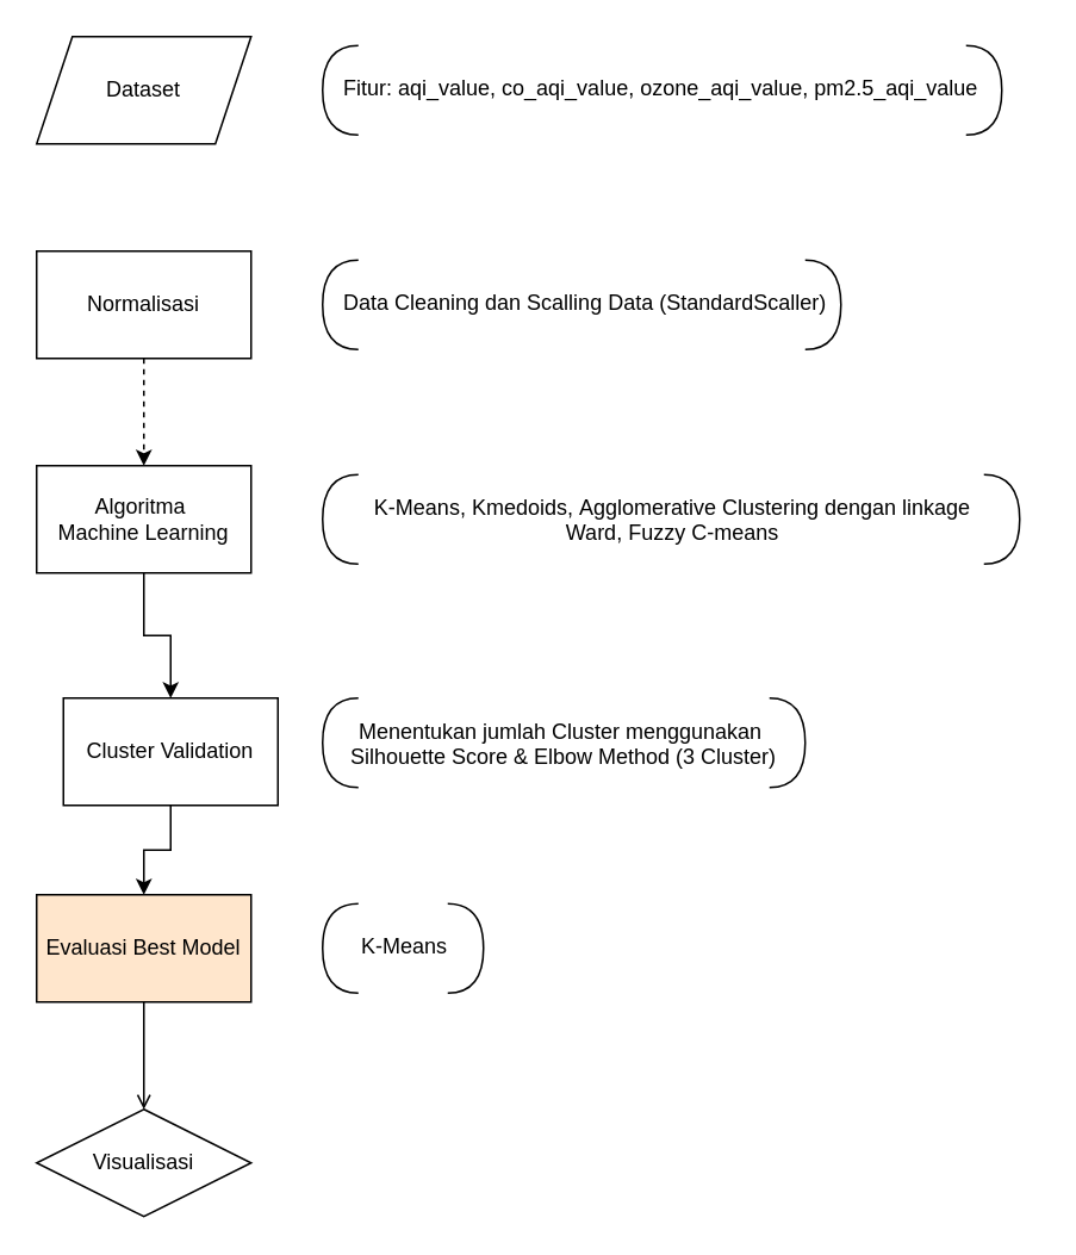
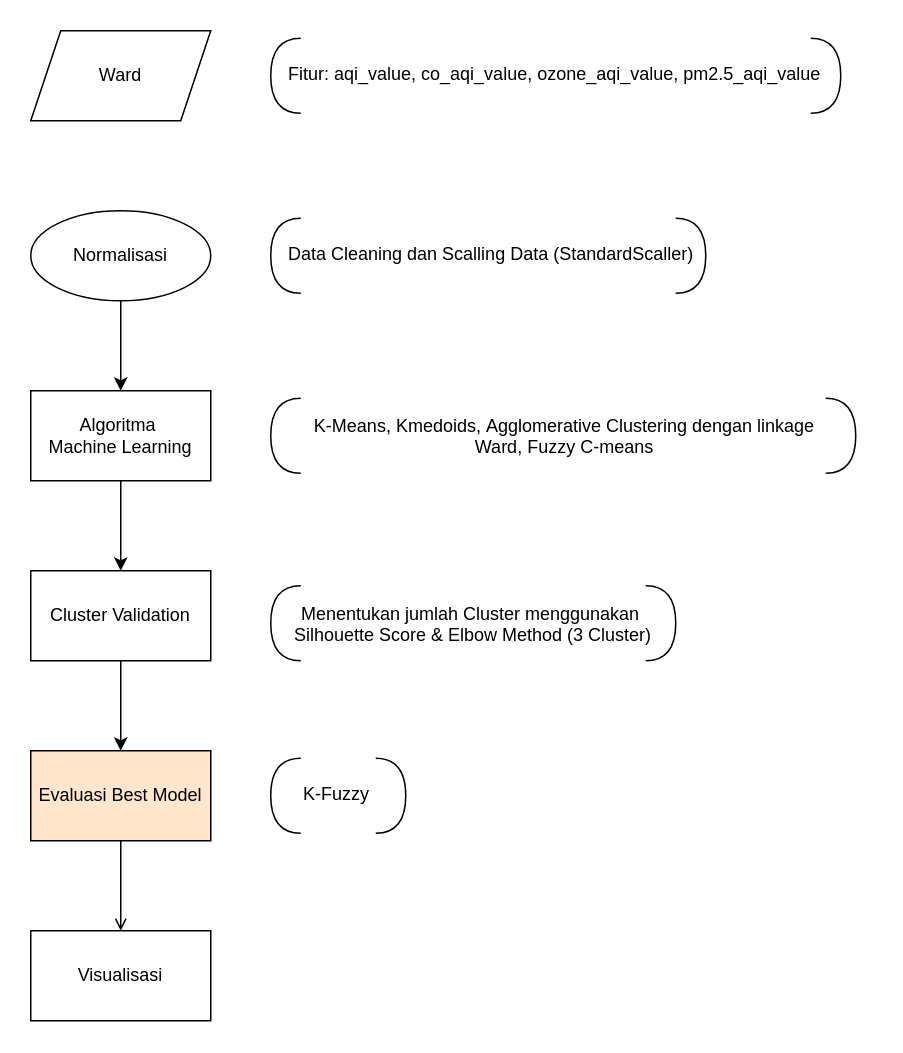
  <mxCell id="0" />
  <mxCell id="1" parent="0" />
- <mxCell id="2" value="Dataset" style="shape=parallelogram;perimeter=parallelogramPerimeter;whiteSpace=wrap;html=1;fixedSize=1;" parent="1" vertex="1"><mxGeometry x="20" y="20" width="120" height="60" as="geometry" /></mxCell>
- <mxCell id="3" value="" style="edgeStyle=orthogonalEdgeStyle;rounded=0;orthogonalLoop=1;jettySize=auto;html=1;dashed=1;" parent="1" source="4" target="6" edge="1"><mxGeometry relative="1" as="geometry" /></mxCell>
- <mxCell id="4" value="Normalisasi" style="rounded=0;whiteSpace=wrap;html=1;" parent="1" vertex="1"><mxGeometry x="20" y="140" width="120" height="60" as="geometry" /></mxCell>
+ <mxCell id="2" value="Ward" style="shape=parallelogram;perimeter=parallelogramPerimeter;whiteSpace=wrap;html=1;fixedSize=1;" parent="1" vertex="1"><mxGeometry x="20" y="20" width="120" height="60" as="geometry" /></mxCell>
+ <mxCell id="3" value="" style="edgeStyle=orthogonalEdgeStyle;rounded=0;orthogonalLoop=1;jettySize=auto;html=1;" parent="1" source="4" target="6" edge="1"><mxGeometry relative="1" as="geometry" /></mxCell>
+ <mxCell id="4" value="Normalisasi" style="ellipse;whiteSpace=wrap;html=1;" parent="1" vertex="1"><mxGeometry x="20" y="140" width="120" height="60" as="geometry" /></mxCell>
  <mxCell id="5" value="" style="edgeStyle=orthogonalEdgeStyle;rounded=0;orthogonalLoop=1;jettySize=auto;html=1;" parent="1" source="6" target="8" edge="1"><mxGeometry relative="1" as="geometry" /></mxCell>
  <mxCell id="6" value="Algoritma&amp;nbsp;&lt;div&gt;Machine Learning&lt;/div&gt;" style="rounded=0;whiteSpace=wrap;html=1;" parent="1" vertex="1"><mxGeometry x="20" y="260" width="120" height="60" as="geometry" /></mxCell>
  <mxCell id="7" value="" style="edgeStyle=orthogonalEdgeStyle;rounded=0;orthogonalLoop=1;jettySize=auto;html=1;" parent="1" source="8" target="10" edge="1"><mxGeometry relative="1" as="geometry" /></mxCell>
- <mxCell id="8" value="Cluster Validation" style="rounded=0;whiteSpace=wrap;html=1;" parent="1" vertex="1"><mxGeometry x="35" y="390" width="120" height="60" as="geometry" /></mxCell>
+ <mxCell id="8" value="Cluster Validation" style="rounded=0;whiteSpace=wrap;html=1;" parent="1" vertex="1"><mxGeometry x="20" y="380" width="120" height="60" as="geometry" /></mxCell>
  <mxCell id="9" value="" style="edgeStyle=orthogonalEdgeStyle;rounded=0;orthogonalLoop=1;jettySize=auto;html=1;endArrow=open;" parent="1" source="10" target="11" edge="1"><mxGeometry relative="1" as="geometry" /></mxCell>
  <mxCell id="10" value="Evaluasi Best Model" style="rounded=0;whiteSpace=wrap;html=1;fillColor=#ffe6cc;" parent="1" vertex="1"><mxGeometry x="20" y="500" width="120" height="60" as="geometry" /></mxCell>
- <mxCell id="11" value="Visualisasi" style="rhombus;whiteSpace=wrap;html=1;" parent="1" vertex="1"><mxGeometry x="20" y="620" width="120" height="60" as="geometry" /></mxCell>
+ <mxCell id="11" value="Visualisasi" style="rounded=0;whiteSpace=wrap;html=1;" parent="1" vertex="1"><mxGeometry x="20" y="620" width="120" height="60" as="geometry" /></mxCell>
  <mxCell id="12" value="" style="shape=requiredInterface;html=1;verticalLabelPosition=bottom;sketch=0;direction=west;" parent="1" vertex="1"><mxGeometry x="180" y="25" width="20" height="50" as="geometry" /></mxCell>
  <mxCell id="13" value="&lt;span style=&quot;forced-color-adjust: none; color: rgb(0, 0, 0); font-family: Helvetica; font-size: 12px; font-style: normal; font-variant-ligatures: normal; font-variant-caps: normal; font-weight: 400; letter-spacing: normal; orphans: 2; text-align: justify; text-indent: 0px; text-transform: none; widows: 2; word-spacing: 0px; -webkit-text-stroke-width: 0px; white-space: normal; background-color: initial; text-decoration-thickness: initial; text-decoration-style: initial; text-decoration-color: initial;&quot;&gt;Fitur: a&lt;/span&gt;&lt;span style=&quot;forced-color-adjust: none; color: rgb(0, 0, 0); font-family: Helvetica; font-size: 12px; font-style: normal; font-variant-ligatures: normal; font-variant-caps: normal; font-weight: 400; letter-spacing: normal; orphans: 2; text-align: justify; text-indent: 0px; text-transform: none; widows: 2; word-spacing: 0px; -webkit-text-stroke-width: 0px; white-space: normal; background-color: initial; text-decoration-thickness: initial; text-decoration-style: initial; text-decoration-color: initial;&quot;&gt;qi_value, co_aqi_value, ozone_aqi_value, pm2.5_aqi_value&lt;/span&gt;" style="text;whiteSpace=wrap;html=1;" parent="1" vertex="1"><mxGeometry x="190" y="35" width="390" height="40" as="geometry" /></mxCell>
  <mxCell id="14" value="" style="shape=requiredInterface;html=1;verticalLabelPosition=bottom;sketch=0;direction=east;" parent="1" vertex="1"><mxGeometry x="540" y="25" width="20" height="50" as="geometry" /></mxCell>
  <mxCell id="15" value="" style="shape=requiredInterface;html=1;verticalLabelPosition=bottom;sketch=0;direction=west;" parent="1" vertex="1"><mxGeometry x="180" y="145" width="20" height="50" as="geometry" /></mxCell>
  <mxCell id="16" value="&lt;div style=&quot;text-align: justify;&quot;&gt;&lt;span style=&quot;background-color: initial;&quot;&gt;Data Cleaning dan Scalling Data (StandardScaller)&lt;/span&gt;&lt;/div&gt;" style="text;whiteSpace=wrap;html=1;" parent="1" vertex="1"><mxGeometry x="190" y="155" width="390" height="40" as="geometry" /></mxCell>
  <mxCell id="17" value="" style="shape=requiredInterface;html=1;verticalLabelPosition=bottom;sketch=0;direction=east;" parent="1" vertex="1"><mxGeometry x="450" y="145" width="20" height="50" as="geometry" /></mxCell>
  <mxCell id="18" value="" style="shape=requiredInterface;html=1;verticalLabelPosition=bottom;sketch=0;direction=west;" parent="1" vertex="1"><mxGeometry x="180" y="390" width="20" height="50" as="geometry" /></mxCell>
  <mxCell id="19" value="" style="shape=requiredInterface;html=1;verticalLabelPosition=bottom;sketch=0;direction=east;" parent="1" vertex="1"><mxGeometry x="430" y="390" width="20" height="50" as="geometry" /></mxCell>
  <mxCell id="20" value="&lt;div style=&quot;&quot;&gt;&lt;span style=&quot;background-color: initial;&quot;&gt;Menentukan jumlah Cluster menggunakan&amp;nbsp;&lt;/span&gt;&lt;/div&gt;&lt;div style=&quot;&quot;&gt;&lt;span style=&quot;background-color: initial;&quot;&gt;Silhouette Score &amp;amp; Elbow Method (3 Cluster)&lt;/span&gt;&lt;/div&gt;" style="text;whiteSpace=wrap;html=1;align=center;" parent="1" vertex="1"><mxGeometry x="190" y="395" width="250" height="40" as="geometry" /></mxCell>
  <mxCell id="21" value="" style="shape=requiredInterface;html=1;verticalLabelPosition=bottom;sketch=0;direction=west;" parent="1" vertex="1"><mxGeometry x="180" y="265" width="20" height="50" as="geometry" /></mxCell>
  <mxCell id="22" value="" style="shape=requiredInterface;html=1;verticalLabelPosition=bottom;sketch=0;direction=east;" parent="1" vertex="1"><mxGeometry x="550" y="265" width="20" height="50" as="geometry" /></mxCell>
  <mxCell id="23" value="&lt;div style=&quot;text-align: center;&quot;&gt;&lt;span style=&quot;&quot;&gt;K-Means, Kmedoids,&amp;nbsp;Agglomerative Clustering dengan linkage Ward, Fuzzy C-means&lt;/span&gt;&lt;br&gt;&lt;/div&gt;" style="text;whiteSpace=wrap;html=1;" parent="1" vertex="1"><mxGeometry x="190" y="270" width="370" height="40" as="geometry" /></mxCell>
  <mxCell id="24" value="" style="shape=requiredInterface;html=1;verticalLabelPosition=bottom;sketch=0;direction=west;" parent="1" vertex="1"><mxGeometry x="180" y="505" width="20" height="50" as="geometry" /></mxCell>
  <mxCell id="25" value="" style="shape=requiredInterface;html=1;verticalLabelPosition=bottom;sketch=0;direction=east;" parent="1" vertex="1"><mxGeometry x="250" y="505" width="20" height="50" as="geometry" /></mxCell>
- <mxCell id="26" value="&lt;div style=&quot;text-align: center;&quot;&gt;&lt;span style=&quot;&quot;&gt;K-Means&lt;/span&gt;&lt;br&gt;&lt;/div&gt;" style="text;whiteSpace=wrap;html=1;" parent="1" vertex="1"><mxGeometry x="200" y="515" width="60" height="40" as="geometry" /></mxCell>
+ <mxCell id="26" value="&lt;div style=&quot;text-align: center;&quot;&gt;&lt;span style=&quot;&quot;&gt;K-Fuzzy&lt;/span&gt;&lt;br&gt;&lt;/div&gt;" style="text;whiteSpace=wrap;html=1;" parent="1" vertex="1"><mxGeometry x="200" y="515" width="60" height="40" as="geometry" /></mxCell>
